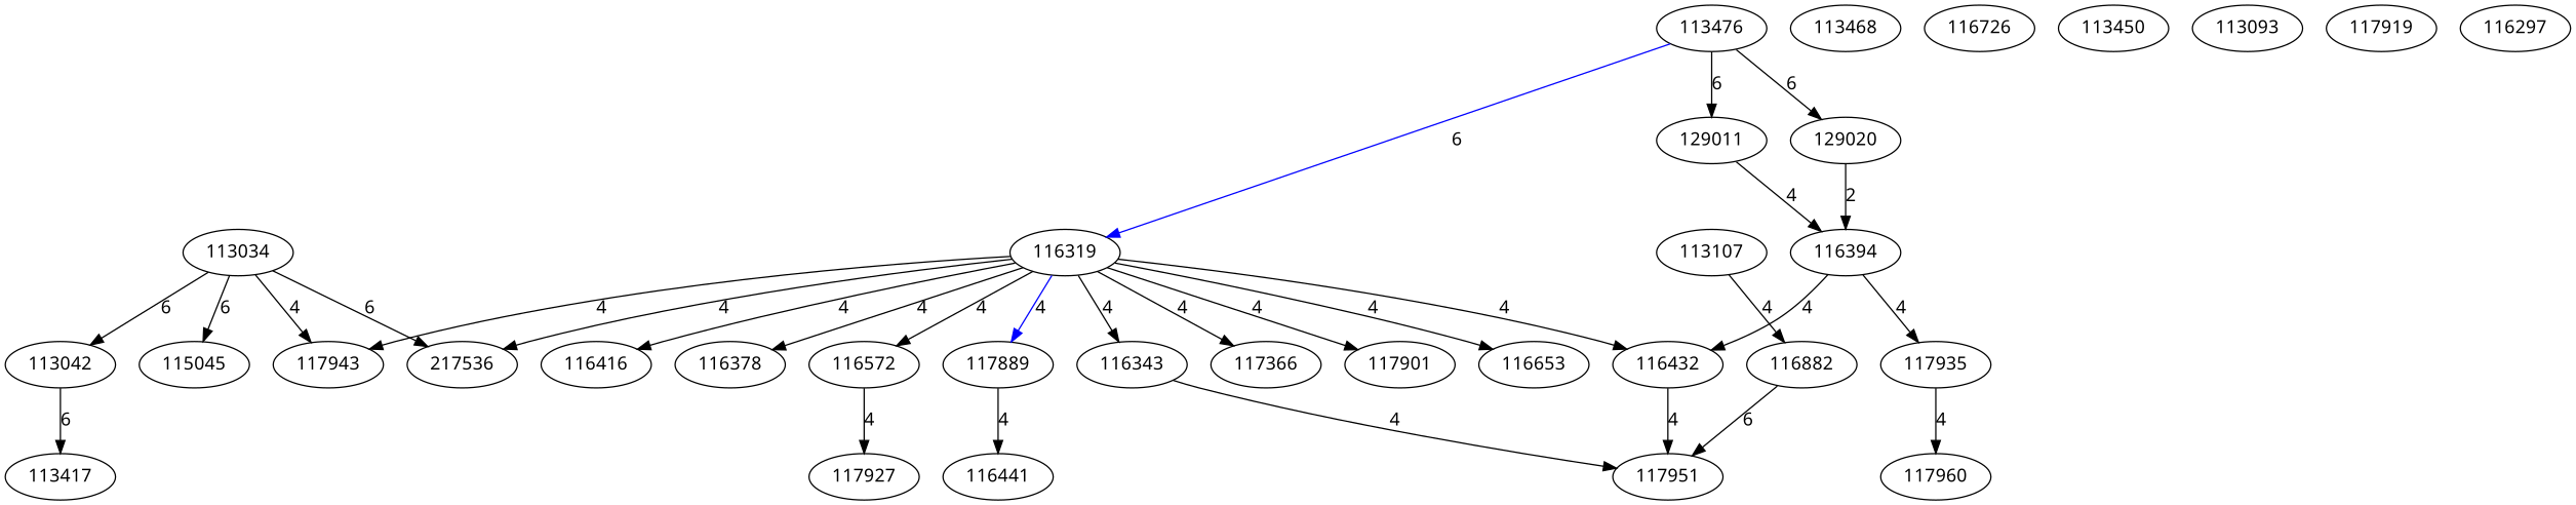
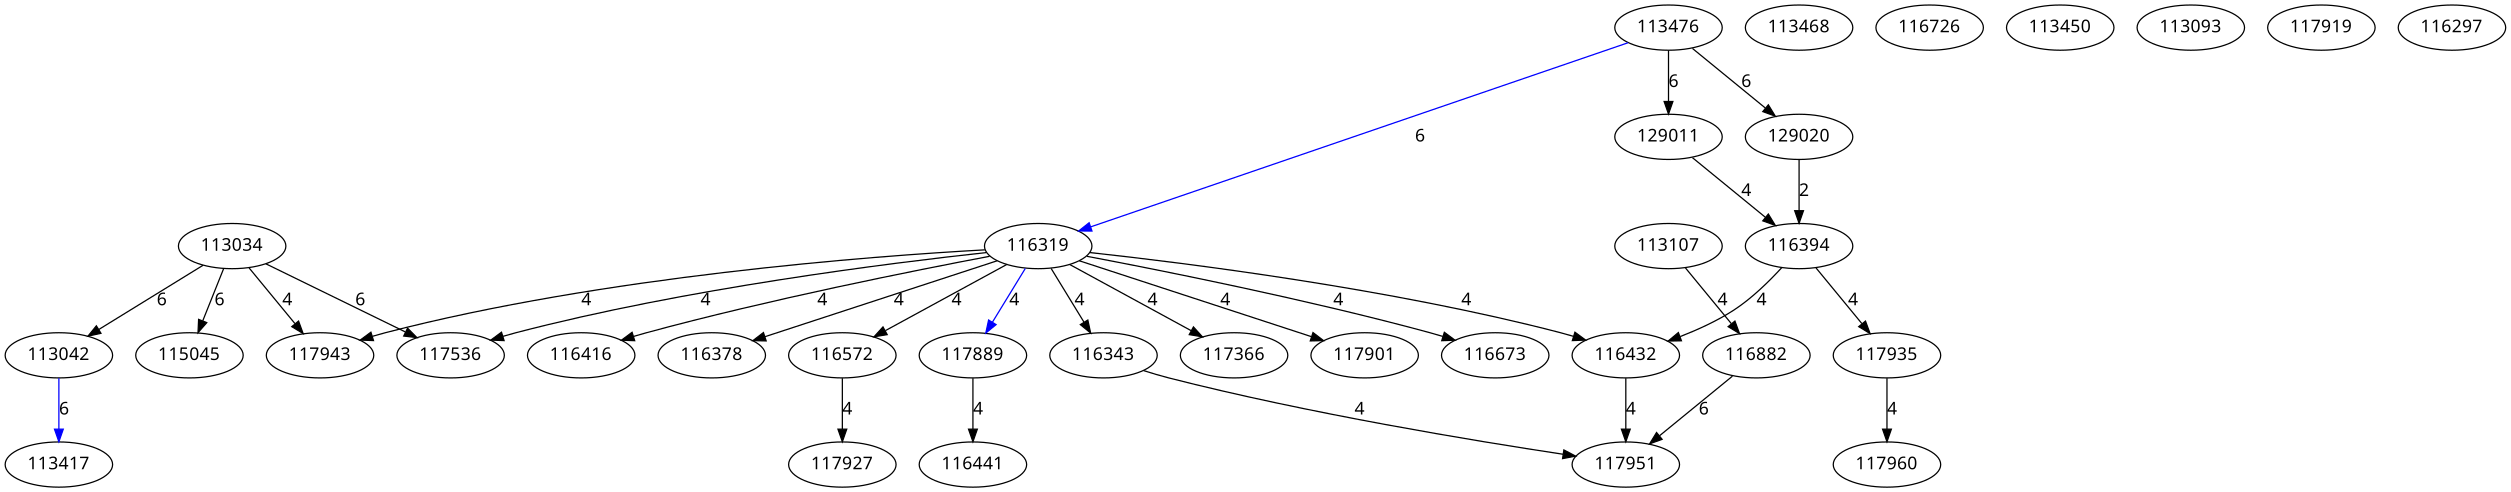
  digraph {
    fontname="Noto Sans"
    node [fontname="Noto Sans"]
    edge [fontname="Noto Sans"]
    113476
    116319
    129020
    129011
    117943
-   117536 [label=217536]
-   116653
+   117536
+   116653 [label=116673]
    116572
    117366
    117901
    116343
    117889
    116416
    116378
    116432
    116394
    117927
    117951
    116441
    117935
    117960
    113107
    116882
    113034
    113042
    115045
    113417
    113468
    116726
    113450
    113093
    117919
    116297
    113476 -> 116319 [color=blue label=6]
    113476 -> 129020 [label=6]
    113476 -> 129011 [label=6]
    116319 -> 117943 [label=4]
    116319 -> 117536 [label=4]
    116319 -> 116653 [label=4]
    116319 -> 116572 [label=4]
    116319 -> 117366 [label=4]
    116319 -> 117901 [label=4]
    116319 -> 116343 [label=4]
    116319 -> 117889 [color=blue label=4]
    116319 -> 116416 [label=4]
    116319 -> 116378 [label=4]
    116319 -> 116432 [label=4]
    129020 -> 116394 [label=2]
    129011 -> 116394 [label=4]
    116572 -> 117927 [label=4]
    116343 -> 117951 [label=4]
    117889 -> 116441 [label=4]
    116432 -> 117951 [label=4]
    116394 -> 116432 [label=4]
    116394 -> 117935 [label=4]
    117935 -> 117960 [label=4]
    113107 -> 116882 [label=4]
    116882 -> 117951 [label=6]
    113034 -> 117943 [label=4]
    113034 -> 117536 [label=6]
    113034 -> 113042 [label=6]
    113034 -> 115045 [label=6]
-   113042 -> 113417 [label=6]
+   113042 -> 113417 [label=6 color=blue]
  }
